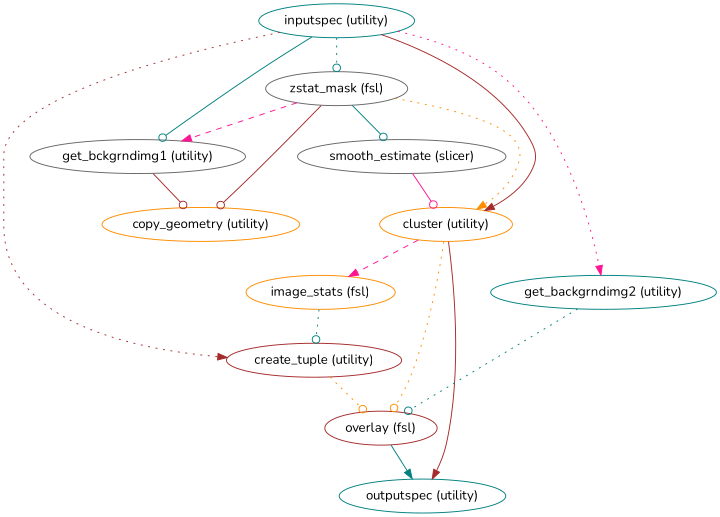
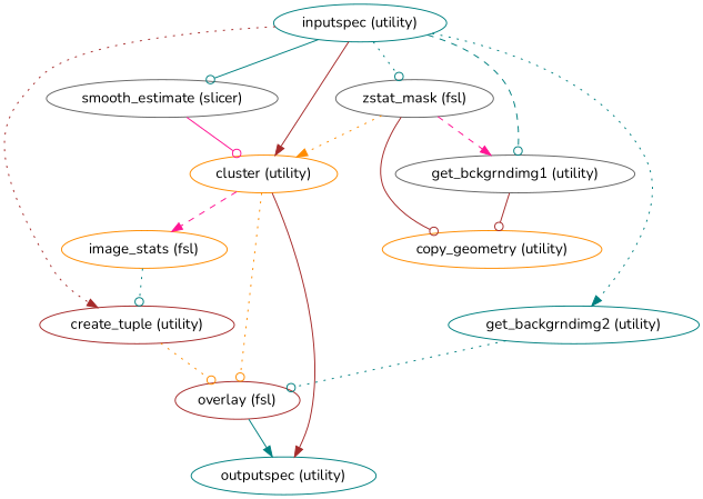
  strict digraph {
    fontname=Nunito
    node [color=teal fontname=Nunito]
    edge [arrowhead=odot color=teal fontname=Nunito style=dotted]
    "inputspec (utility)"
    n2 [color=gray40 label="smooth_estimate (slicer)"]
    "zstat_mask (fsl)" [color=gray40]
    "get_bckgrndimg1 (utility)" [color=gray40]
    "cluster (utility)" [color=darkorange]
    "create_tuple (utility)" [color=brown]
    "get_backgrndimg2 (utility)"
    "copy_geometry (utility)" [color=darkorange]
    "image_stats (fsl)" [color=darkorange]
    "overlay (fsl)" [color=brown]
    "outputspec (utility)"
-   "zstat_mask (fsl)" -> n2 [style=solid]
+   "inputspec (utility)" -> n2 [style=solid]
    "inputspec (utility)" -> "zstat_mask (fsl)"
-   "inputspec (utility)" -> "get_bckgrndimg1 (utility)" [style=solid]
+   "inputspec (utility)" -> "get_bckgrndimg1 (utility)" [style=dashed]
    "inputspec (utility)" -> "cluster (utility)" [arrowhead=normal color=brown style=solid]
    "inputspec (utility)" -> "create_tuple (utility)" [arrowhead=normal color=brown]
-   "inputspec (utility)" -> "get_backgrndimg2 (utility)" [arrowhead=normal color=deeppink]
+   "inputspec (utility)" -> "get_backgrndimg2 (utility)" [arrowhead=normal]
    n2 -> "cluster (utility)" [color=deeppink style=solid]
    "zstat_mask (fsl)" -> "get_bckgrndimg1 (utility)" [arrowhead=normal color=deeppink style=dashed]
    "zstat_mask (fsl)" -> "cluster (utility)" [arrowhead=normal color=darkorange]
    "zstat_mask (fsl)" -> "copy_geometry (utility)" [color=brown style=solid]
    "get_bckgrndimg1 (utility)" -> "copy_geometry (utility)" [color=brown style=solid]
    "cluster (utility)" -> "image_stats (fsl)" [arrowhead=normal color=deeppink style=dashed]
    "cluster (utility)" -> "overlay (fsl)" [color=darkorange]
    "cluster (utility)" -> "outputspec (utility)" [arrowhead=normal color=brown style=solid]
    "create_tuple (utility)" -> "overlay (fsl)" [color=darkorange]
    "get_backgrndimg2 (utility)" -> "overlay (fsl)"
    "image_stats (fsl)" -> "create_tuple (utility)"
    "overlay (fsl)" -> "outputspec (utility)" [arrowhead=normal style=solid]
  }
